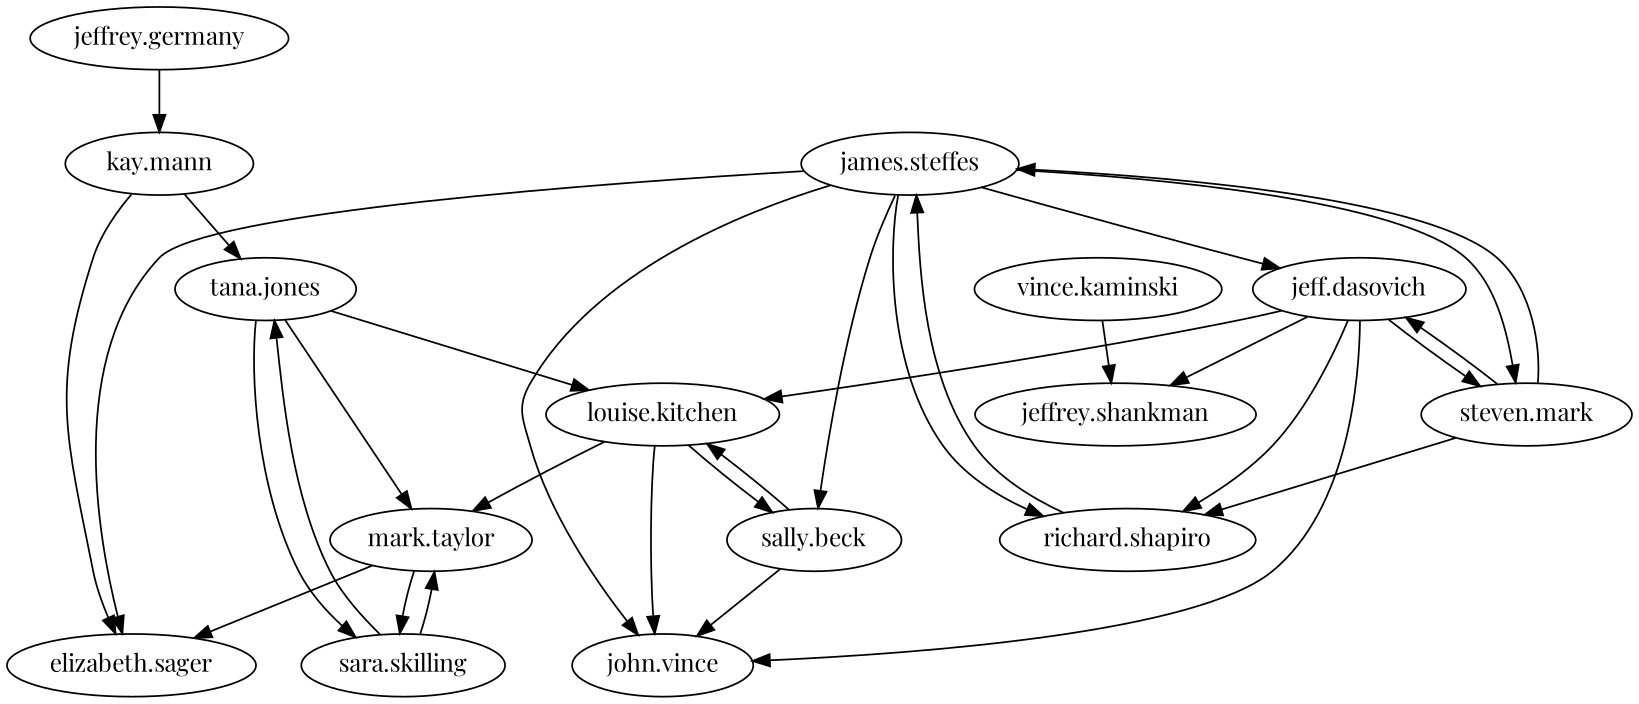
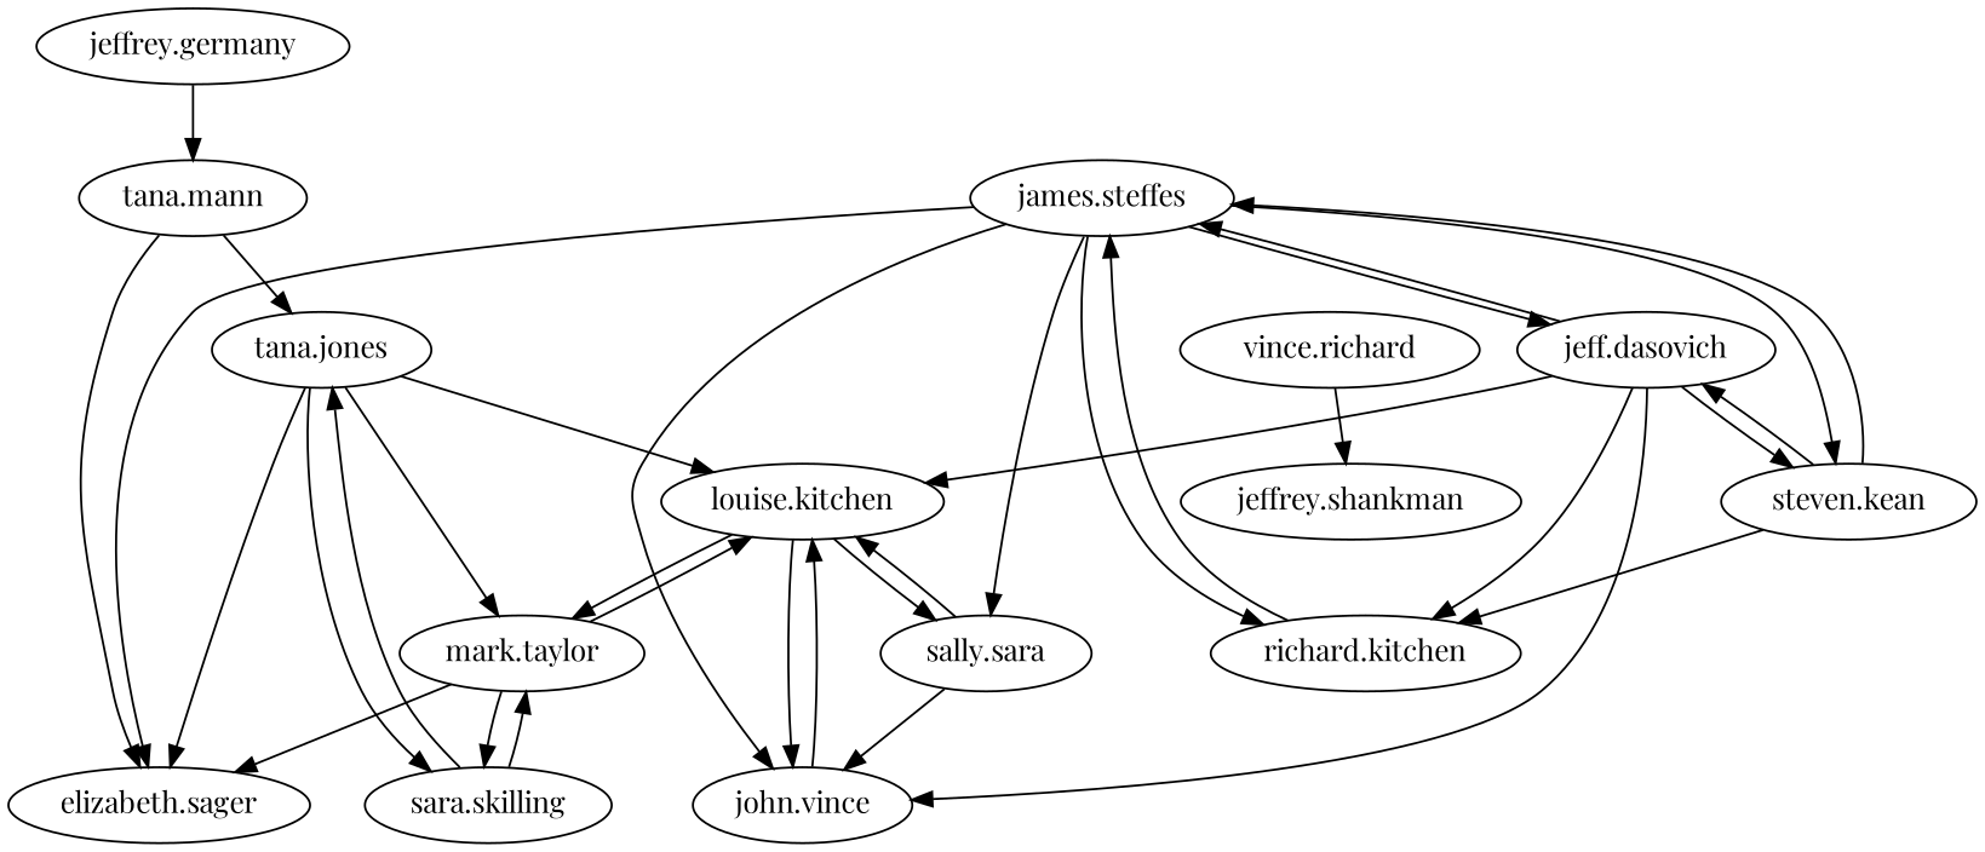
  digraph {
    fontname="Playfair Display"
    node [fontname="Playfair Display"]
    edge [fontname="Playfair Display"]
    "tana.jones"
    "louise.kitchen"
    n3 [label="sara.skilling"]
    "mark.taylor"
    "elizabeth.sager"
-   "sally.beck"
+   "sally.beck" [label="sally.sara"]
    n7 [label="john.vince"]
-   "kay.mann"
+   "kay.mann" [label="tana.mann"]
    "jeff.dasovich"
    "james.steffes"
-   "steven.kean" [label="steven.mark"]
-   "richard.shapiro"
+   "steven.kean"
+   "richard.shapiro" [label="richard.kitchen"]
    n13 [label="jeffrey.germany"]
-   "vince.kaminski"
+   "vince.kaminski" [label="vince.richard"]
    "jeffrey.shankman"
    "tana.jones" -> "louise.kitchen"
    "tana.jones" -> n3
    "tana.jones" -> "mark.taylor"
+   "tana.jones" -> "elizabeth.sager"
    "louise.kitchen" -> "mark.taylor"
    "louise.kitchen" -> "sally.beck"
    "louise.kitchen" -> n7
    n3 -> "tana.jones"
    n3 -> "mark.taylor"
+   "mark.taylor" -> "louise.kitchen"
    "mark.taylor" -> n3
    "mark.taylor" -> "elizabeth.sager"
    "sally.beck" -> "louise.kitchen"
    "sally.beck" -> n7
+   n7 -> "louise.kitchen"
    "kay.mann" -> "tana.jones"
    "kay.mann" -> "elizabeth.sager"
    "jeff.dasovich" -> "louise.kitchen"
    "jeff.dasovich" -> n7
-   "jeff.dasovich" -> "jeffrey.shankman"
+   "jeff.dasovich" -> "james.steffes"
    "jeff.dasovich" -> "steven.kean"
    "jeff.dasovich" -> "richard.shapiro"
    "james.steffes" -> "elizabeth.sager"
    "james.steffes" -> "sally.beck"
    "james.steffes" -> n7
    "james.steffes" -> "jeff.dasovich"
    "james.steffes" -> "steven.kean"
    "james.steffes" -> "richard.shapiro"
    "steven.kean" -> "jeff.dasovich"
    "steven.kean" -> "james.steffes"
    "steven.kean" -> "richard.shapiro"
    "richard.shapiro" -> "james.steffes"
    n13 -> "kay.mann"
    "vince.kaminski" -> "jeffrey.shankman"
  }
